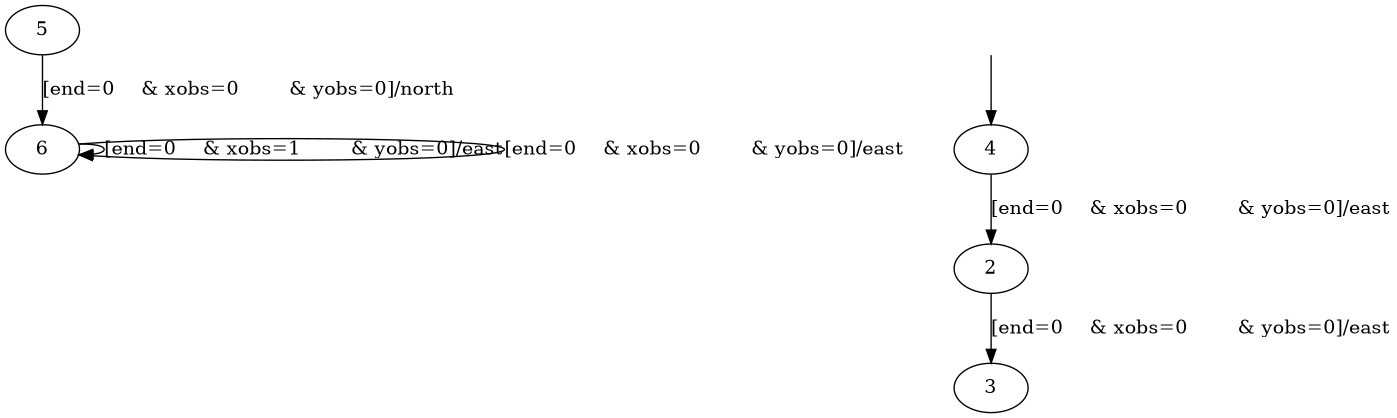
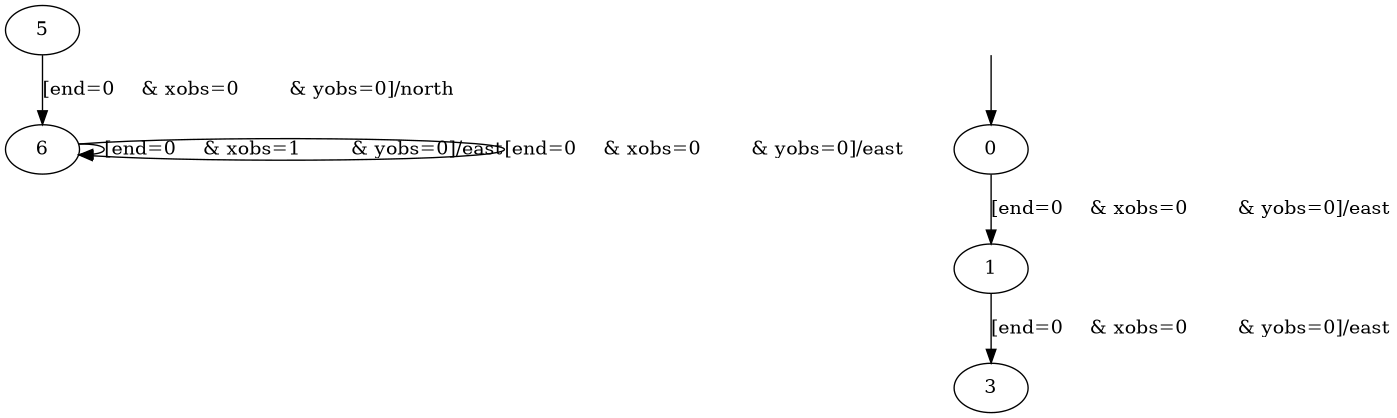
  digraph {
    6
    5
-   2
+   2 [label=1]
    3
-   0 [label=4]
+   0
    __init [style=invis width=0]
    6 -> 6 [label="[end=0	& xobs=1	& yobs=0]/east"]
    6 -> 6 [label="[end=0	& xobs=0	& yobs=0]/east"]
    5 -> 6 [label="[end=0	& xobs=0	& yobs=0]/north"]
    2 -> 3 [label="[end=0	& xobs=0	& yobs=0]/east"]
    0 -> 2 [label="[end=0	& xobs=0	& yobs=0]/east"]
    __init -> 0
  }
